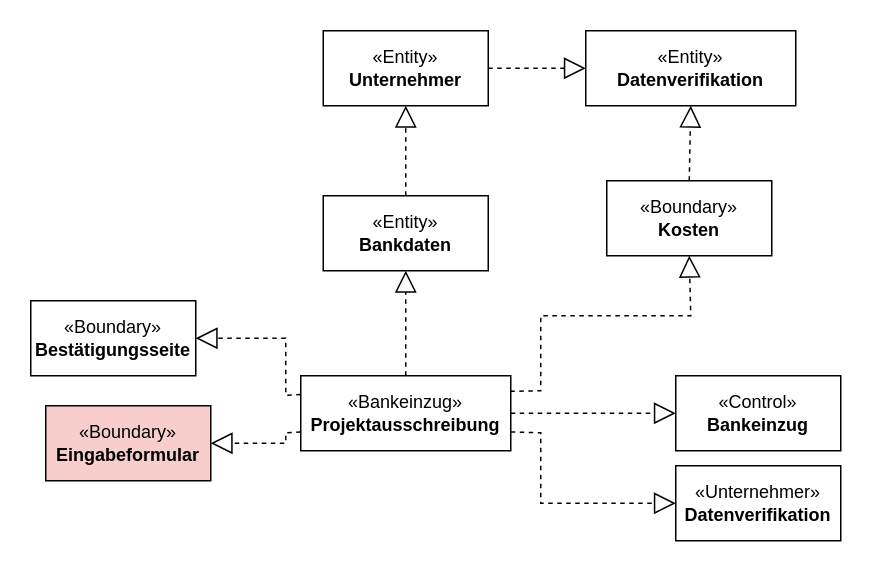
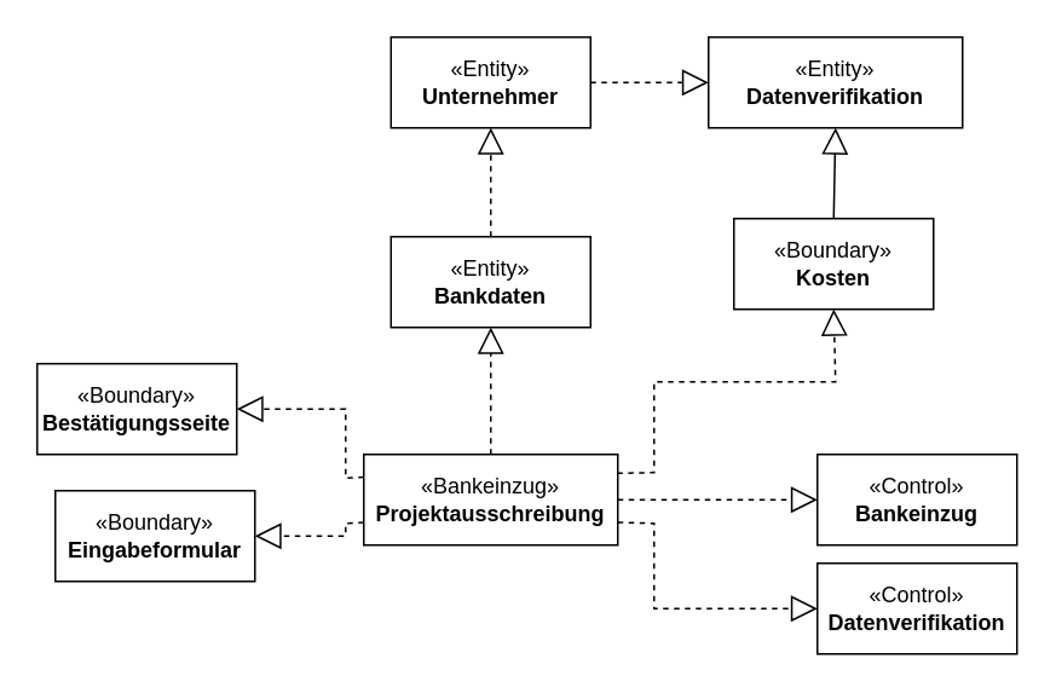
  <mxCell id="0" />
  <mxCell id="1" parent="0" />
  <mxCell id="2" value="«Entity»&lt;br&gt;&lt;b&gt;Unternehmer&lt;/b&gt;" style="html=1;whiteSpace=wrap;" vertex="1" parent="1"><mxGeometry x="215" y="20" width="110" height="50" as="geometry" /></mxCell>
  <mxCell id="3" value="«Entity»&lt;br&gt;&lt;b&gt;Datenverifikation&lt;/b&gt;" style="html=1;whiteSpace=wrap;" vertex="1" parent="1"><mxGeometry x="390" y="20" width="140" height="50" as="geometry" /></mxCell>
  <mxCell id="4" value="«Entity»&lt;br&gt;&lt;b&gt;Bankdaten&lt;/b&gt;" style="html=1;whiteSpace=wrap;" vertex="1" parent="1"><mxGeometry x="215" y="130" width="110" height="50" as="geometry" /></mxCell>
  <mxCell id="5" value="«Boundary»&lt;br&gt;&lt;b&gt;Kosten&lt;/b&gt;" style="html=1;whiteSpace=wrap;" vertex="1" parent="1"><mxGeometry x="404" y="120" width="110" height="50" as="geometry" /></mxCell>
- <mxCell id="6" value="«Boundary»&lt;br&gt;&lt;b&gt;Eingabeformular&lt;/b&gt;" style="html=1;whiteSpace=wrap;fillColor=#f8cecc;" vertex="1" parent="1"><mxGeometry x="30" y="270" width="110" height="50" as="geometry" /></mxCell>
+ <mxCell id="6" value="«Boundary»&lt;br&gt;&lt;b&gt;Eingabeformular&lt;/b&gt;" style="html=1;whiteSpace=wrap;" vertex="1" parent="1"><mxGeometry x="30" y="270" width="110" height="50" as="geometry" /></mxCell>
  <mxCell id="7" value="«Boundary»&lt;br&gt;&lt;b&gt;Bestätigungsseite&lt;/b&gt;" style="html=1;whiteSpace=wrap;" vertex="1" parent="1"><mxGeometry x="20" y="200" width="110" height="50" as="geometry" /></mxCell>
  <mxCell id="8" value="«Control»&lt;br&gt;&lt;b&gt;Bankeinzug&lt;/b&gt;" style="html=1;whiteSpace=wrap;" vertex="1" parent="1"><mxGeometry x="450" y="250" width="110" height="50" as="geometry" /></mxCell>
- <mxCell id="9" value="«Unternehmer»&lt;br&gt;&lt;b&gt;Datenverifikation&lt;/b&gt;" style="html=1;whiteSpace=wrap;" vertex="1" parent="1"><mxGeometry x="450" y="310" width="110" height="50" as="geometry" /></mxCell>
+ <mxCell id="9" value="«Control»&lt;br&gt;&lt;b&gt;Datenverifikation&lt;/b&gt;" style="html=1;whiteSpace=wrap;" vertex="1" parent="1"><mxGeometry x="450" y="310" width="110" height="50" as="geometry" /></mxCell>
  <mxCell id="10" value="" style="endArrow=block;dashed=1;endFill=0;endSize=12;html=1;rounded=0;exitX=0.5;exitY=0;exitDx=0;exitDy=0;entryX=0.5;entryY=1;entryDx=0;entryDy=0;" edge="1" parent="1" source="4" target="2"><mxGeometry width="160" relative="1" as="geometry"><mxPoint x="280" y="150" as="sourcePoint" /><mxPoint x="440" y="150" as="targetPoint" /></mxGeometry></mxCell>
- <mxCell id="11" value="" style="endArrow=block;dashed=1;endFill=0;endSize=12;html=1;rounded=0;exitX=0.5;exitY=0;exitDx=0;exitDy=0;entryX=0.5;entryY=1;entryDx=0;entryDy=0;" edge="1" parent="1" source="5" target="3"><mxGeometry width="160" relative="1" as="geometry"><mxPoint x="280" y="150" as="sourcePoint" /><mxPoint x="440" y="150" as="targetPoint" /></mxGeometry></mxCell>
+ <mxCell id="11" value="" style="endArrow=block;dashed=0;endFill=0;endSize=12;html=1;rounded=0;exitX=0.5;exitY=0;exitDx=0;exitDy=0;entryX=0.5;entryY=1;entryDx=0;entryDy=0;" edge="1" parent="1" source="5" target="3"><mxGeometry width="160" relative="1" as="geometry"><mxPoint x="280" y="150" as="sourcePoint" /><mxPoint x="440" y="150" as="targetPoint" /></mxGeometry></mxCell>
  <mxCell id="12" value="«Bankeinzug»&lt;br&gt;&lt;b&gt;Projektausschreibung&lt;/b&gt;" style="html=1;whiteSpace=wrap;" vertex="1" parent="1"><mxGeometry x="200" y="250" width="140" height="50" as="geometry" /></mxCell>
  <mxCell id="13" value="" style="endArrow=block;dashed=1;endFill=0;endSize=12;html=1;rounded=0;exitX=0;exitY=0.75;exitDx=0;exitDy=0;entryX=1;entryY=0.5;entryDx=0;entryDy=0;" edge="1" parent="1" source="12" target="6"><mxGeometry width="160" relative="1" as="geometry"><mxPoint x="280" y="200" as="sourcePoint" /><mxPoint x="440" y="200" as="targetPoint" /><Array as="points"><mxPoint x="190" y="288" /><mxPoint x="190" y="295" /></Array></mxGeometry></mxCell>
  <mxCell id="14" value="" style="endArrow=block;dashed=1;endFill=0;endSize=12;html=1;rounded=0;exitX=1;exitY=0.5;exitDx=0;exitDy=0;entryX=0;entryY=0.5;entryDx=0;entryDy=0;" edge="1" parent="1" source="2" target="3"><mxGeometry width="160" relative="1" as="geometry"><mxPoint x="280" y="200" as="sourcePoint" /><mxPoint x="440" y="200" as="targetPoint" /></mxGeometry></mxCell>
  <mxCell id="15" value="" style="endArrow=block;dashed=1;endFill=0;endSize=12;html=1;rounded=0;exitX=0;exitY=0.25;exitDx=0;exitDy=0;entryX=1;entryY=0.5;entryDx=0;entryDy=0;" edge="1" parent="1" source="12" target="7"><mxGeometry width="160" relative="1" as="geometry"><mxPoint x="245" y="240" as="sourcePoint" /><mxPoint x="405" y="240" as="targetPoint" /><Array as="points"><mxPoint x="190" y="263" /><mxPoint x="190" y="225" /></Array></mxGeometry></mxCell>
  <mxCell id="16" value="" style="endArrow=block;dashed=1;endFill=0;endSize=12;html=1;rounded=0;exitX=0.5;exitY=0;exitDx=0;exitDy=0;entryX=0.5;entryY=1;entryDx=0;entryDy=0;" edge="1" parent="1" source="12" target="4"><mxGeometry width="160" relative="1" as="geometry"><mxPoint x="280" y="200" as="sourcePoint" /><mxPoint x="440" y="200" as="targetPoint" /></mxGeometry></mxCell>
  <mxCell id="17" value="" style="endArrow=block;dashed=1;endFill=0;endSize=12;html=1;rounded=0;exitX=0.998;exitY=0.208;exitDx=0;exitDy=0;entryX=0.5;entryY=1;entryDx=0;entryDy=0;exitPerimeter=0;" edge="1" parent="1" source="12" target="5"><mxGeometry width="160" relative="1" as="geometry"><mxPoint x="280" y="200" as="sourcePoint" /><mxPoint x="440" y="200" as="targetPoint" /><Array as="points"><mxPoint x="360" y="260" /><mxPoint x="360" y="210" /><mxPoint x="460" y="210" /></Array></mxGeometry></mxCell>
  <mxCell id="18" value="" style="endArrow=block;dashed=1;endFill=0;endSize=12;html=1;rounded=0;exitX=1;exitY=0.5;exitDx=0;exitDy=0;entryX=0;entryY=0.5;entryDx=0;entryDy=0;" edge="1" parent="1" source="12" target="8"><mxGeometry width="160" relative="1" as="geometry"><mxPoint x="280" y="200" as="sourcePoint" /><mxPoint x="440" y="200" as="targetPoint" /></mxGeometry></mxCell>
  <mxCell id="19" value="" style="endArrow=block;dashed=1;endFill=0;endSize=12;html=1;rounded=0;exitX=1;exitY=0.75;exitDx=0;exitDy=0;entryX=0;entryY=0.5;entryDx=0;entryDy=0;" edge="1" parent="1" source="12" target="9"><mxGeometry width="160" relative="1" as="geometry"><mxPoint x="280" y="200" as="sourcePoint" /><mxPoint x="440" y="200" as="targetPoint" /><Array as="points"><mxPoint x="360" y="288" /><mxPoint x="360" y="335" /></Array></mxGeometry></mxCell>
